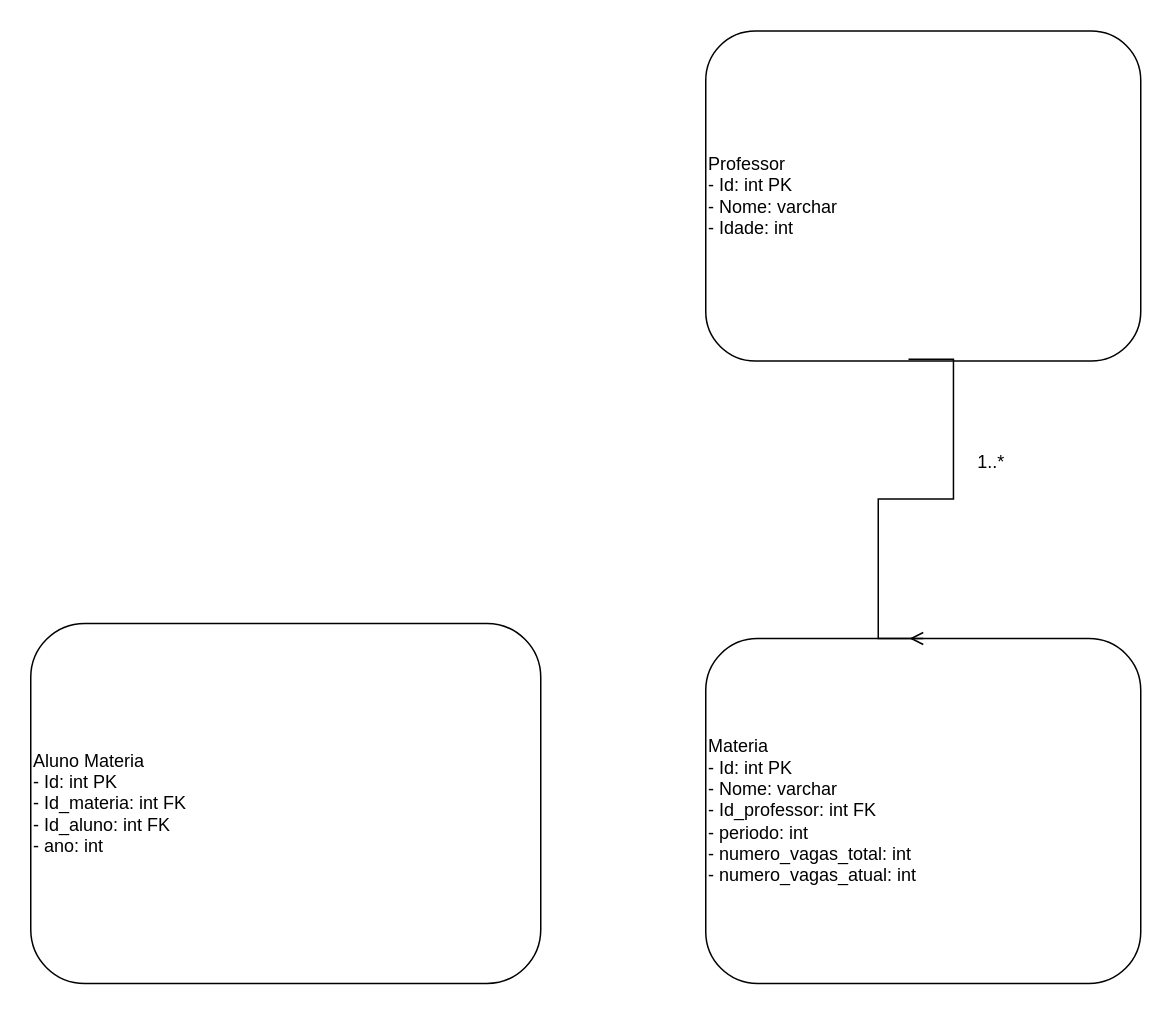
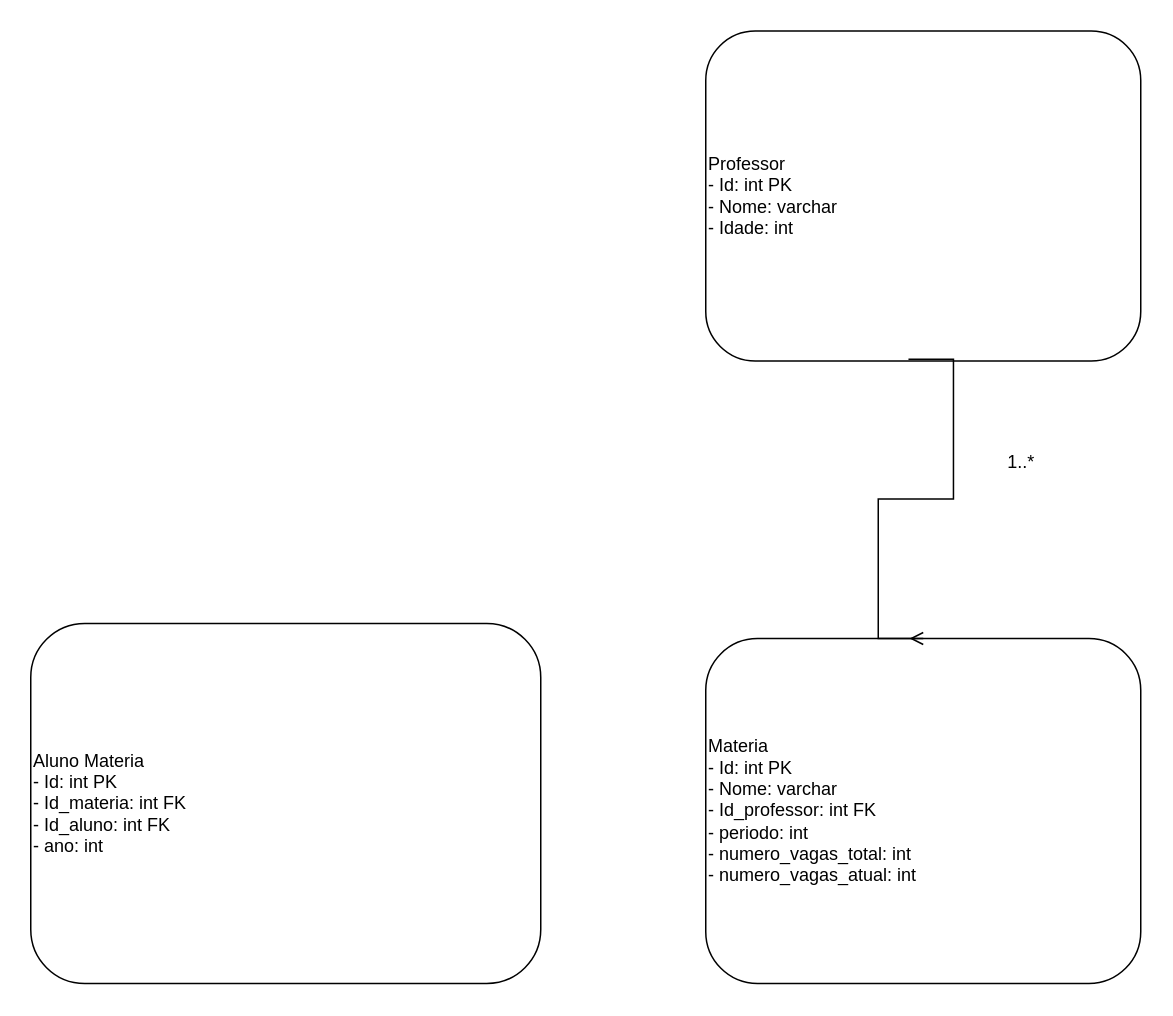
  <mxCell id="0" />
  <mxCell id="1" parent="0" />
  <mxCell id="2" value="Professor&lt;div&gt;- Id: int PK&lt;/div&gt;&lt;div&gt;- Nome: varchar&lt;/div&gt;&lt;div&gt;- Idade: int&lt;/div&gt;" style="rounded=1;whiteSpace=wrap;html=1;align=left;" parent="1" vertex="1"><mxGeometry x="470" y="20" width="290" height="220" as="geometry" /></mxCell>
  <mxCell id="3" value="Materia&lt;div&gt;- Id: int PK&lt;/div&gt;&lt;div&gt;- Nome: varchar&lt;/div&gt;&lt;div&gt;- Id_professor: int FK&lt;/div&gt;&lt;div&gt;- periodo: int&lt;/div&gt;&lt;div&gt;- numero_vagas_total: int&lt;/div&gt;&lt;div&gt;- numero_vagas_atual: int&lt;/div&gt;" style="rounded=1;whiteSpace=wrap;html=1;align=left;" parent="1" vertex="1"><mxGeometry x="470" y="425" width="290" height="230" as="geometry" /></mxCell>
  <mxCell id="4" value="" style="edgeStyle=entityRelationEdgeStyle;fontSize=12;html=1;endArrow=ERmany;rounded=0;exitX=0.466;exitY=0.995;exitDx=0;exitDy=0;exitPerimeter=0;entryX=0.5;entryY=0;entryDx=0;entryDy=0;" parent="1" source="2" target="3" edge="1"><mxGeometry width="100" height="100" relative="1" as="geometry"><mxPoint x="360" y="455" as="sourcePoint" /><mxPoint x="460" y="355" as="targetPoint" /><Array as="points"><mxPoint x="640" y="305" /><mxPoint x="635" y="325" /></Array></mxGeometry></mxCell>
- <mxCell id="5" value="1..*" style="text;html=1;align=center;verticalAlign=middle;resizable=0;points=[];autosize=1;strokeColor=none;fillColor=none;" parent="1" vertex="1"><mxGeometry x="640" y="293" width="40" height="30" as="geometry" /></mxCell>
+ <mxCell id="5" value="1..*" style="text;html=1;align=center;verticalAlign=middle;resizable=0;points=[];autosize=1;strokeColor=none;fillColor=none;" parent="1" vertex="1"><mxGeometry x="660" y="293" width="40" height="30" as="geometry" /></mxCell>
  <mxCell id="6" value="Aluno Materia&lt;br&gt;&lt;div&gt;- Id: int PK&lt;/div&gt;&lt;div&gt;- Id_materia: int FK&lt;/div&gt;&lt;div&gt;- Id_aluno: int FK&lt;/div&gt;&lt;div&gt;- ano: int&lt;/div&gt;" style="rounded=1;whiteSpace=wrap;html=1;align=left;" parent="1" vertex="1"><mxGeometry x="20" y="415" width="340" height="240" as="geometry" /></mxCell>
